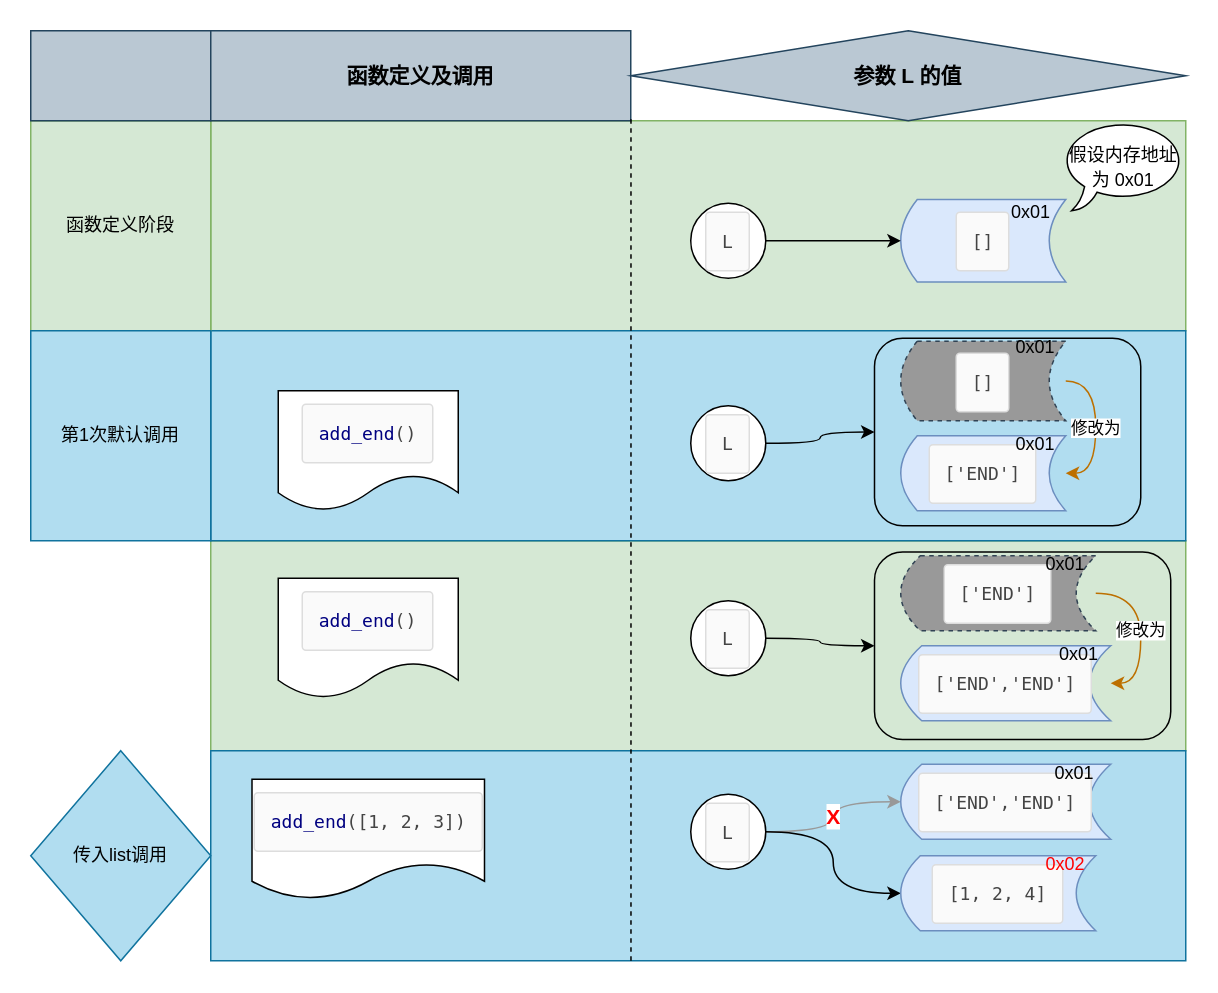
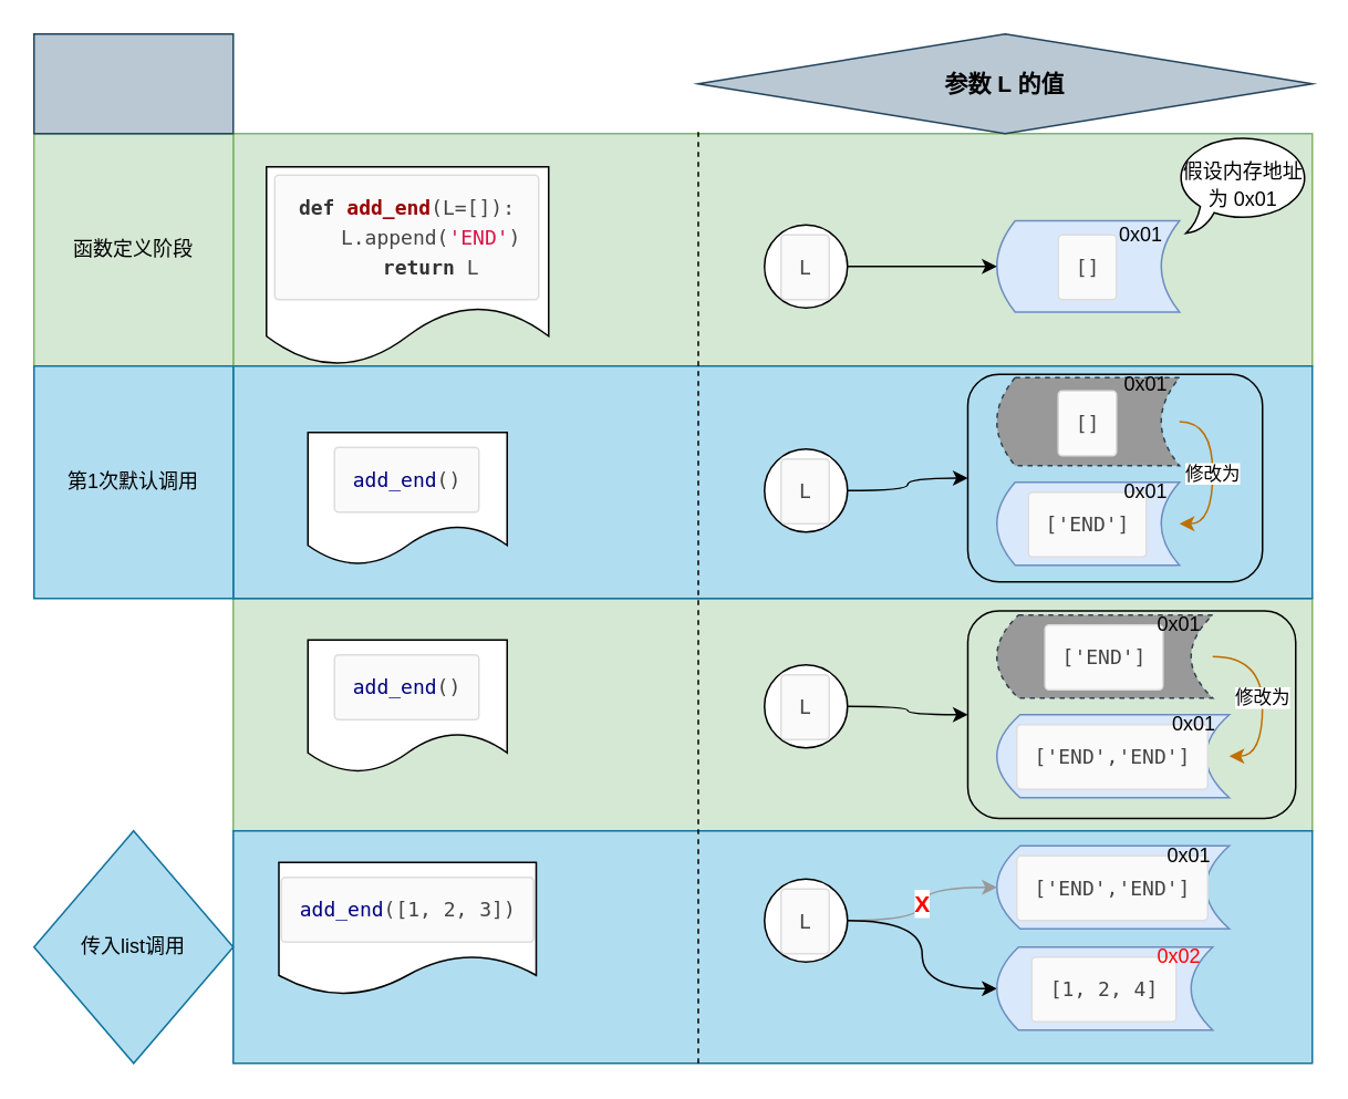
  <mxCell id="0" />
  <mxCell id="1" parent="0" />
  <mxCell id="2" value="" style="rounded=0;whiteSpace=wrap;html=1;fillColor=#d5e8d4;strokeColor=#82b366;" vertex="1" parent="1"><mxGeometry x="140" y="360" width="650" height="140" as="geometry" /></mxCell>
  <mxCell id="3" value="" style="rounded=1;whiteSpace=wrap;html=1;fillColor=none;" vertex="1" parent="1"><mxGeometry x="582.5" y="367.5" width="197.5" height="125" as="geometry" /></mxCell>
  <mxCell id="4" value="" style="rounded=0;whiteSpace=wrap;html=1;fillColor=#d5e8d4;strokeColor=#82b366;" vertex="1" parent="1"><mxGeometry x="140" y="80" width="650" height="140" as="geometry" /></mxCell>
  <mxCell id="5" value="" style="rounded=0;whiteSpace=wrap;html=1;fillColor=#b1ddf0;strokeColor=#10739e;" vertex="1" parent="1"><mxGeometry x="140" y="220" width="650" height="140" as="geometry" /></mxCell>
  <mxCell id="6" value="" style="rounded=0;whiteSpace=wrap;html=1;fillColor=#b1ddf0;strokeColor=#10739e;" vertex="1" parent="1"><mxGeometry x="140" y="500" width="650" height="140" as="geometry" /></mxCell>
  <mxCell id="7" value="" style="rounded=1;whiteSpace=wrap;html=1;fillColor=none;" vertex="1" parent="1"><mxGeometry x="582.5" y="225" width="177.5" height="125" as="geometry" /></mxCell>
+ <mxCell id="8" value="&lt;pre style=&quot;margin-top: 15px ; margin-bottom: 15px ; padding: 10px ; background: rgb(250 , 250 , 250) ; font-stretch: normal ; line-height: 18px ; font-family: &amp;#34;consolas&amp;#34; , monospace , serif ; color: rgb(68 , 68 , 68) ; overflow: auto ; border: 1px solid rgb(221 , 221 , 221) ; border-radius: 3px&quot;&gt;&lt;code class=&quot;python&quot; style=&quot;white-space: pre-wrap&quot;&gt;&lt;span class=&quot;function&quot;&gt;&lt;span class=&quot;keyword&quot; style=&quot;color: rgb(51 , 51 , 51) ; font-weight: bold&quot;&gt;def&lt;/span&gt; &lt;span class=&quot;title&quot; style=&quot;color: rgb(153 , 0 , 0) ; font-weight: bold&quot;&gt;add_end&lt;/span&gt;&lt;span class=&quot;params&quot;&gt;(L=[])&lt;/span&gt;:&lt;/span&gt;&lt;br/&gt;    L.append(&lt;span class=&quot;string&quot; style=&quot;color: rgb(221 , 17 , 68)&quot;&gt;'END'&lt;/span&gt;)&lt;br/&gt;    &lt;span class=&quot;keyword&quot; style=&quot;color: rgb(51 , 51 , 51) ; font-weight: bold&quot;&gt;return&lt;/span&gt; L&lt;/code&gt;&lt;/pre&gt;" style="shape=document;whiteSpace=wrap;html=1;boundedLbl=1;" vertex="1" parent="1"><mxGeometry x="160" y="100" width="170" height="120" as="geometry" /></mxCell>
  <mxCell id="9" value="&lt;pre style=&quot;margin-top: 15px ; margin-bottom: 15px ; padding: 10px ; background: rgb(250 , 250 , 250) ; font-stretch: normal ; line-height: 18px ; font-family: &amp;#34;consolas&amp;#34; , monospace , serif ; color: rgb(68 , 68 , 68) ; overflow: auto ; border: 1px solid rgb(221 , 221 , 221) ; border-radius: 3px&quot;&gt;&lt;code class=&quot;css&quot; style=&quot;white-space: pre-wrap&quot;&gt;&lt;span class=&quot;tag&quot; style=&quot;color: rgb(0 , 0 , 128)&quot;&gt;add_end&lt;/span&gt;()&lt;/code&gt;&lt;/pre&gt;" style="shape=document;whiteSpace=wrap;html=1;boundedLbl=1;" vertex="1" parent="1"><mxGeometry x="185" y="260" width="120" height="80" as="geometry" /></mxCell>
  <mxCell id="10" value="&lt;pre style=&quot;margin-top: 15px ; margin-bottom: 15px ; padding: 10px ; background: rgb(250 , 250 , 250) ; font-stretch: normal ; line-height: 18px ; font-family: &amp;#34;consolas&amp;#34; , monospace , serif ; color: rgb(68 , 68 , 68) ; overflow: auto ; border: 1px solid rgb(221 , 221 , 221) ; border-radius: 3px&quot;&gt;&lt;code class=&quot;css&quot; style=&quot;white-space: pre-wrap&quot;&gt;&lt;span class=&quot;tag&quot; style=&quot;color: rgb(0 , 0 , 128)&quot;&gt;add_end&lt;/span&gt;()&lt;/code&gt;&lt;/pre&gt;" style="shape=document;whiteSpace=wrap;html=1;boundedLbl=1;" vertex="1" parent="1"><mxGeometry x="185" y="385" width="120" height="80" as="geometry" /></mxCell>
  <mxCell id="11" value="&lt;pre style=&quot;margin-top: 15px ; margin-bottom: 15px ; padding: 10px ; background: rgb(250 , 250 , 250) ; font-stretch: normal ; line-height: 18px ; font-family: &amp;#34;consolas&amp;#34; , monospace , serif ; color: rgb(68 , 68 , 68) ; overflow: auto ; border: 1px solid rgb(221 , 221 , 221) ; border-radius: 3px&quot;&gt;&lt;code class=&quot;python&quot; style=&quot;white-space: pre-wrap&quot;&gt;[]&lt;/code&gt;&lt;/pre&gt;" style="shape=dataStorage;whiteSpace=wrap;html=1;fillColor=#dae8fc;strokeColor=#6c8ebf;" vertex="1" parent="1"><mxGeometry x="600" y="132.5" width="110" height="55" as="geometry" /></mxCell>
  <mxCell id="12" style="edgeStyle=orthogonalEdgeStyle;rounded=0;orthogonalLoop=1;jettySize=auto;html=1;exitX=1;exitY=0.5;exitDx=0;exitDy=0;entryX=0;entryY=0.5;entryDx=0;entryDy=0;" edge="1" parent="1" source="13" target="11"><mxGeometry relative="1" as="geometry" /></mxCell>
  <mxCell id="13" value="&lt;pre style=&quot;margin-top: 15px ; margin-bottom: 15px ; padding: 10px ; background: rgb(250 , 250 , 250) ; font-stretch: normal ; line-height: 18px ; font-family: &amp;#34;consolas&amp;#34; , monospace , serif ; color: rgb(68 , 68 , 68) ; overflow: auto ; border: 1px solid rgb(221 , 221 , 221) ; border-radius: 3px&quot;&gt;&lt;code class=&quot;python&quot; style=&quot;white-space: pre-wrap&quot;&gt;L&lt;/code&gt;&lt;/pre&gt;" style="ellipse;whiteSpace=wrap;html=1;aspect=fixed;" vertex="1" parent="1"><mxGeometry x="460" y="135" width="50" height="50" as="geometry" /></mxCell>
  <mxCell id="14" value="&lt;pre style=&quot;margin-top: 15px ; margin-bottom: 15px ; padding: 10px ; background: rgb(250 , 250 , 250) ; font-stretch: normal ; line-height: 18px ; font-family: &amp;#34;consolas&amp;#34; , monospace , serif ; color: rgb(68 , 68 , 68) ; overflow: auto ; border: 1px solid rgb(221 , 221 , 221) ; border-radius: 3px&quot;&gt;&lt;code class=&quot;css&quot; style=&quot;white-space: pre-wrap&quot;&gt;&lt;span class=&quot;tag&quot; style=&quot;color: rgb(0 , 0 , 128)&quot;&gt;add_end&lt;/span&gt;(&lt;/code&gt;[1, 2, 3])&lt;/pre&gt;" style="shape=document;whiteSpace=wrap;html=1;boundedLbl=1;" vertex="1" parent="1"><mxGeometry x="167.5" y="519" width="155" height="80" as="geometry" /></mxCell>
  <mxCell id="15" value="修改为" style="edgeStyle=orthogonalEdgeStyle;rounded=0;orthogonalLoop=1;jettySize=auto;html=1;exitX=1;exitY=0.5;exitDx=0;exitDy=0;entryX=1;entryY=0.5;entryDx=0;entryDy=0;curved=1;fillColor=#f0a30a;strokeColor=#BD7000;" edge="1" parent="1" source="16" target="25"><mxGeometry relative="1" as="geometry" /></mxCell>
  <mxCell id="16" value="&lt;pre style=&quot;margin-top: 15px ; margin-bottom: 15px ; padding: 10px ; background: rgb(250 , 250 , 250) ; font-stretch: normal ; line-height: 18px ; font-family: &amp;#34;consolas&amp;#34; , monospace , serif ; color: rgb(68 , 68 , 68) ; overflow: auto ; border: 1px solid rgb(221 , 221 , 221) ; border-radius: 3px&quot;&gt;&lt;code class=&quot;python&quot; style=&quot;white-space: pre-wrap&quot;&gt;[]&lt;/code&gt;&lt;/pre&gt;" style="shape=dataStorage;whiteSpace=wrap;html=1;fillColor=#999999;strokeColor=#314354;fontColor=#ffffff;dashed=1;" vertex="1" parent="1"><mxGeometry x="600" y="227" width="110" height="53" as="geometry" /></mxCell>
  <mxCell id="17" style="edgeStyle=orthogonalEdgeStyle;rounded=0;orthogonalLoop=1;jettySize=auto;html=1;exitX=1;exitY=0.5;exitDx=0;exitDy=0;entryX=0;entryY=0.5;entryDx=0;entryDy=0;curved=1;" edge="1" parent="1" source="18" target="7"><mxGeometry relative="1" as="geometry" /></mxCell>
  <mxCell id="18" value="&lt;pre style=&quot;margin-top: 15px ; margin-bottom: 15px ; padding: 10px ; background: rgb(250 , 250 , 250) ; font-stretch: normal ; line-height: 18px ; font-family: &amp;#34;consolas&amp;#34; , monospace , serif ; color: rgb(68 , 68 , 68) ; overflow: auto ; border: 1px solid rgb(221 , 221 , 221) ; border-radius: 3px&quot;&gt;&lt;code class=&quot;python&quot; style=&quot;white-space: pre-wrap&quot;&gt;L&lt;/code&gt;&lt;/pre&gt;" style="ellipse;whiteSpace=wrap;html=1;aspect=fixed;" vertex="1" parent="1"><mxGeometry x="460" y="270" width="50" height="50" as="geometry" /></mxCell>
  <mxCell id="19" value="&lt;pre style=&quot;margin-top: 15px ; margin-bottom: 15px ; padding: 10px ; background: rgb(250 , 250 , 250) ; font-stretch: normal ; line-height: 18px ; font-family: &amp;#34;consolas&amp;#34; , monospace , serif ; color: rgb(68 , 68 , 68) ; overflow: auto ; border: 1px solid rgb(221 , 221 , 221) ; border-radius: 3px&quot;&gt;&lt;code class=&quot;python&quot; style=&quot;white-space: pre-wrap&quot;&gt;[&lt;/code&gt;'END','END']&lt;/pre&gt;" style="shape=dataStorage;whiteSpace=wrap;html=1;fillColor=#dae8fc;strokeColor=#6c8ebf;" vertex="1" parent="1"><mxGeometry x="600" y="430" width="140" height="50" as="geometry" /></mxCell>
  <mxCell id="20" style="edgeStyle=orthogonalEdgeStyle;rounded=0;orthogonalLoop=1;jettySize=auto;html=1;exitX=1;exitY=0.5;exitDx=0;exitDy=0;entryX=0;entryY=0.5;entryDx=0;entryDy=0;curved=1;" edge="1" parent="1" source="21" target="3"><mxGeometry relative="1" as="geometry" /></mxCell>
  <mxCell id="21" value="&lt;pre style=&quot;margin-top: 15px ; margin-bottom: 15px ; padding: 10px ; background: rgb(250 , 250 , 250) ; font-stretch: normal ; line-height: 18px ; font-family: &amp;#34;consolas&amp;#34; , monospace , serif ; color: rgb(68 , 68 , 68) ; overflow: auto ; border: 1px solid rgb(221 , 221 , 221) ; border-radius: 3px&quot;&gt;&lt;code class=&quot;python&quot; style=&quot;white-space: pre-wrap&quot;&gt;L&lt;/code&gt;&lt;/pre&gt;" style="ellipse;whiteSpace=wrap;html=1;aspect=fixed;" vertex="1" parent="1"><mxGeometry x="460" y="400" width="50" height="50" as="geometry" /></mxCell>
  <mxCell id="22" value="&lt;font color=&quot;#ff0000&quot; size=&quot;1&quot;&gt;&lt;b style=&quot;font-size: 14px&quot;&gt;X&lt;/b&gt;&lt;/font&gt;" style="edgeStyle=orthogonalEdgeStyle;rounded=0;orthogonalLoop=1;jettySize=auto;html=1;exitX=1;exitY=0.5;exitDx=0;exitDy=0;entryX=0;entryY=0.5;entryDx=0;entryDy=0;strokeColor=#999999;targetPerimeterSpacing=0;sourcePerimeterSpacing=0;curved=1;" edge="1" parent="1" source="24" target="36"><mxGeometry relative="1" as="geometry"><mxPoint x="600" y="534" as="targetPoint" /></mxGeometry></mxCell>
  <mxCell id="23" style="edgeStyle=orthogonalEdgeStyle;curved=1;rounded=0;orthogonalLoop=1;jettySize=auto;html=1;exitX=1;exitY=0.5;exitDx=0;exitDy=0;entryX=0;entryY=0.5;entryDx=0;entryDy=0;sourcePerimeterSpacing=0;targetPerimeterSpacing=0;strokeColor=#000000;" edge="1" parent="1" source="24" target="28"><mxGeometry relative="1" as="geometry" /></mxCell>
  <mxCell id="24" value="&lt;pre style=&quot;margin-top: 15px ; margin-bottom: 15px ; padding: 10px ; background: rgb(250 , 250 , 250) ; font-stretch: normal ; line-height: 18px ; font-family: &amp;#34;consolas&amp;#34; , monospace , serif ; color: rgb(68 , 68 , 68) ; overflow: auto ; border: 1px solid rgb(221 , 221 , 221) ; border-radius: 3px&quot;&gt;&lt;code class=&quot;python&quot; style=&quot;white-space: pre-wrap&quot;&gt;L&lt;/code&gt;&lt;/pre&gt;" style="ellipse;whiteSpace=wrap;html=1;aspect=fixed;" vertex="1" parent="1"><mxGeometry x="460" y="529" width="50" height="50" as="geometry" /></mxCell>
  <mxCell id="25" value="&lt;pre style=&quot;margin-top: 15px ; margin-bottom: 15px ; padding: 10px ; background: rgb(250 , 250 , 250) ; font-stretch: normal ; line-height: 18px ; font-family: &amp;#34;consolas&amp;#34; , monospace , serif ; color: rgb(68 , 68 , 68) ; overflow: auto ; border: 1px solid rgb(221 , 221 , 221) ; border-radius: 3px&quot;&gt;&lt;code class=&quot;python&quot; style=&quot;white-space: pre-wrap&quot;&gt;['END']&lt;/code&gt;&lt;/pre&gt;" style="shape=dataStorage;whiteSpace=wrap;html=1;fillColor=#dae8fc;strokeColor=#6c8ebf;" vertex="1" parent="1"><mxGeometry x="600" y="290" width="110" height="50" as="geometry" /></mxCell>
  <mxCell id="26" value="&lt;pre style=&quot;margin-top: 15px ; margin-bottom: 15px ; padding: 10px ; background: rgb(250 , 250 , 250) ; font-stretch: normal ; line-height: 18px ; font-family: &amp;#34;consolas&amp;#34; , monospace , serif ; color: rgb(68 , 68 , 68) ; overflow: auto ; border: 1px solid rgb(221 , 221 , 221) ; border-radius: 3px&quot;&gt;&lt;code class=&quot;python&quot; style=&quot;white-space: pre-wrap&quot;&gt;[&lt;/code&gt;'END']&lt;/pre&gt;" style="shape=dataStorage;whiteSpace=wrap;html=1;fillColor=#999999;strokeColor=#314354;fontColor=#ffffff;dashed=1;" vertex="1" parent="1"><mxGeometry x="600" y="370" width="130" height="50" as="geometry" /></mxCell>
  <mxCell id="27" value="修改为" style="edgeStyle=orthogonalEdgeStyle;rounded=0;orthogonalLoop=1;jettySize=auto;html=1;curved=1;exitX=1;exitY=0.5;exitDx=0;exitDy=0;fillColor=#f0a30a;strokeColor=#BD7000;entryX=1;entryY=0.5;entryDx=0;entryDy=0;" edge="1" parent="1" source="26" target="19"><mxGeometry relative="1" as="geometry"><mxPoint x="664" y="385" as="sourcePoint" /><mxPoint x="681" y="485" as="targetPoint" /><Array as="points" /><mxPoint as="offset" /></mxGeometry></mxCell>
  <mxCell id="28" value="&lt;pre style=&quot;margin-top: 15px ; margin-bottom: 15px ; padding: 10px ; background: rgb(250 , 250 , 250) ; font-stretch: normal ; line-height: 18px ; font-family: &amp;#34;consolas&amp;#34; , monospace , serif ; color: rgb(68 , 68 , 68) ; overflow: auto ; border: 1px solid rgb(221 , 221 , 221) ; border-radius: 3px&quot;&gt;&lt;code class=&quot;python&quot; style=&quot;white-space: pre-wrap&quot;&gt;[&lt;/code&gt;1, 2, 4]&lt;/pre&gt;" style="shape=dataStorage;whiteSpace=wrap;html=1;fillColor=#dae8fc;strokeColor=#6c8ebf;" vertex="1" parent="1"><mxGeometry x="600" y="570" width="130" height="50" as="geometry" /></mxCell>
  <mxCell id="29" value="函数定义阶段" style="rounded=0;whiteSpace=wrap;html=1;fillColor=#d5e8d4;strokeColor=#82b366;" vertex="1" parent="1"><mxGeometry x="20" y="80" width="120" height="140" as="geometry" /></mxCell>
  <mxCell id="30" value="第1次默认调用" style="rounded=0;whiteSpace=wrap;html=1;fillColor=#b1ddf0;strokeColor=#10739e;" vertex="1" parent="1"><mxGeometry x="20" y="220" width="120" height="140" as="geometry" /></mxCell>
  <mxCell id="31" value="&lt;span style=&quot;white-space: normal&quot;&gt;传入list调用&lt;/span&gt;" style="rhombus;whiteSpace=wrap;html=1;fillColor=#b1ddf0;strokeColor=#10739e;" vertex="1" parent="1"><mxGeometry x="20" y="500" width="120" height="140" as="geometry" /></mxCell>
  <mxCell id="32" value="" style="rounded=0;whiteSpace=wrap;html=1;fillColor=#bac8d3;strokeColor=#23445d;" vertex="1" parent="1"><mxGeometry x="20" y="20" width="120" height="60" as="geometry" /></mxCell>
- <mxCell id="33" value="函数定义及调用" style="rounded=0;whiteSpace=wrap;html=1;fillColor=#bac8d3;strokeColor=#23445d;fontSize=14;fontStyle=1" vertex="1" parent="1"><mxGeometry x="140" y="20" width="280" height="60" as="geometry" /></mxCell>
  <mxCell id="34" style="rounded=0;orthogonalLoop=1;jettySize=auto;html=1;exitX=0.431;exitY=-0.007;exitDx=0;exitDy=0;sourcePerimeterSpacing=0;targetPerimeterSpacing=0;strokeColor=#000000;endArrow=none;endFill=0;entryX=0.431;entryY=1.014;entryDx=0;entryDy=0;entryPerimeter=0;exitPerimeter=0;dashed=1;" edge="1" parent="1" source="4" target="6"><mxGeometry relative="1" as="geometry"><mxPoint x="395" y="640" as="targetPoint" /></mxGeometry></mxCell>
  <mxCell id="35" value="参数 L 的值" style="rhombus;whiteSpace=wrap;html=1;fillColor=#bac8d3;strokeColor=#23445d;fontSize=14;fontStyle=1;" vertex="1" parent="1"><mxGeometry x="420" y="20" width="370" height="60" as="geometry" /></mxCell>
  <mxCell id="36" value="&lt;pre style=&quot;margin-top: 15px ; margin-bottom: 15px ; padding: 10px ; background: rgb(250 , 250 , 250) ; font-stretch: normal ; line-height: 18px ; font-family: &amp;#34;consolas&amp;#34; , monospace , serif ; color: rgb(68 , 68 , 68) ; overflow: auto ; border: 1px solid rgb(221 , 221 , 221) ; border-radius: 3px&quot;&gt;&lt;code class=&quot;python&quot; style=&quot;white-space: pre-wrap&quot;&gt;[&lt;/code&gt;'END','END']&lt;/pre&gt;" style="shape=dataStorage;whiteSpace=wrap;html=1;fillColor=#dae8fc;strokeColor=#6c8ebf;" vertex="1" parent="1"><mxGeometry x="600" y="509" width="140" height="50" as="geometry" /></mxCell>
  <mxCell id="37" value="&lt;font style=&quot;font-size: 12px&quot;&gt;假设内存地址为 0x01&lt;/font&gt;" style="whiteSpace=wrap;html=1;shape=mxgraph.basic.oval_callout;fillColor=#ffffff;gradientColor=#ffffff;fontSize=14;" vertex="1" parent="1"><mxGeometry x="707" y="80" width="83" height="60" as="geometry" /></mxCell>
  <mxCell id="38" value="&lt;span style=&quot;font-size: 12px&quot;&gt;0x01&lt;/span&gt;" style="text;html=1;strokeColor=none;fillColor=none;align=center;verticalAlign=middle;whiteSpace=wrap;rounded=0;fontSize=14;" vertex="1" parent="1"><mxGeometry x="696" y="504" width="40" height="20" as="geometry" /></mxCell>
  <mxCell id="39" value="&lt;span style=&quot;font-size: 12px&quot;&gt;0x01&lt;/span&gt;" style="text;html=1;strokeColor=none;fillColor=none;align=center;verticalAlign=middle;whiteSpace=wrap;rounded=0;fontSize=14;" vertex="1" parent="1"><mxGeometry x="699" y="425" width="40" height="20" as="geometry" /></mxCell>
  <mxCell id="40" value="&lt;span style=&quot;font-size: 12px&quot;&gt;0x01&lt;/span&gt;" style="text;html=1;strokeColor=none;fillColor=none;align=center;verticalAlign=middle;whiteSpace=wrap;rounded=0;fontSize=14;" vertex="1" parent="1"><mxGeometry x="690" y="365" width="40" height="20" as="geometry" /></mxCell>
  <mxCell id="41" value="&lt;span style=&quot;font-size: 12px&quot;&gt;0x01&lt;/span&gt;" style="text;html=1;strokeColor=none;fillColor=none;align=center;verticalAlign=middle;whiteSpace=wrap;rounded=0;fontSize=14;" vertex="1" parent="1"><mxGeometry x="670" y="285" width="40" height="20" as="geometry" /></mxCell>
  <mxCell id="42" value="&lt;span style=&quot;font-size: 12px&quot;&gt;0x01&lt;/span&gt;" style="text;html=1;strokeColor=none;fillColor=none;align=center;verticalAlign=middle;whiteSpace=wrap;rounded=0;fontSize=14;" vertex="1" parent="1"><mxGeometry x="670" y="220" width="40" height="20" as="geometry" /></mxCell>
  <mxCell id="43" value="&lt;span style=&quot;font-size: 12px&quot;&gt;0x01&lt;/span&gt;" style="text;html=1;strokeColor=none;fillColor=none;align=center;verticalAlign=middle;whiteSpace=wrap;rounded=0;fontSize=14;" vertex="1" parent="1"><mxGeometry x="667" y="130" width="40" height="20" as="geometry" /></mxCell>
  <mxCell id="44" value="&lt;span style=&quot;font-size: 12px&quot;&gt;&lt;font color=&quot;#ff0000&quot;&gt;0x02&lt;/font&gt;&lt;/span&gt;" style="text;html=1;strokeColor=none;fillColor=none;align=center;verticalAlign=middle;whiteSpace=wrap;rounded=0;fontSize=14;" vertex="1" parent="1"><mxGeometry x="690" y="565" width="40" height="20" as="geometry" /></mxCell>
